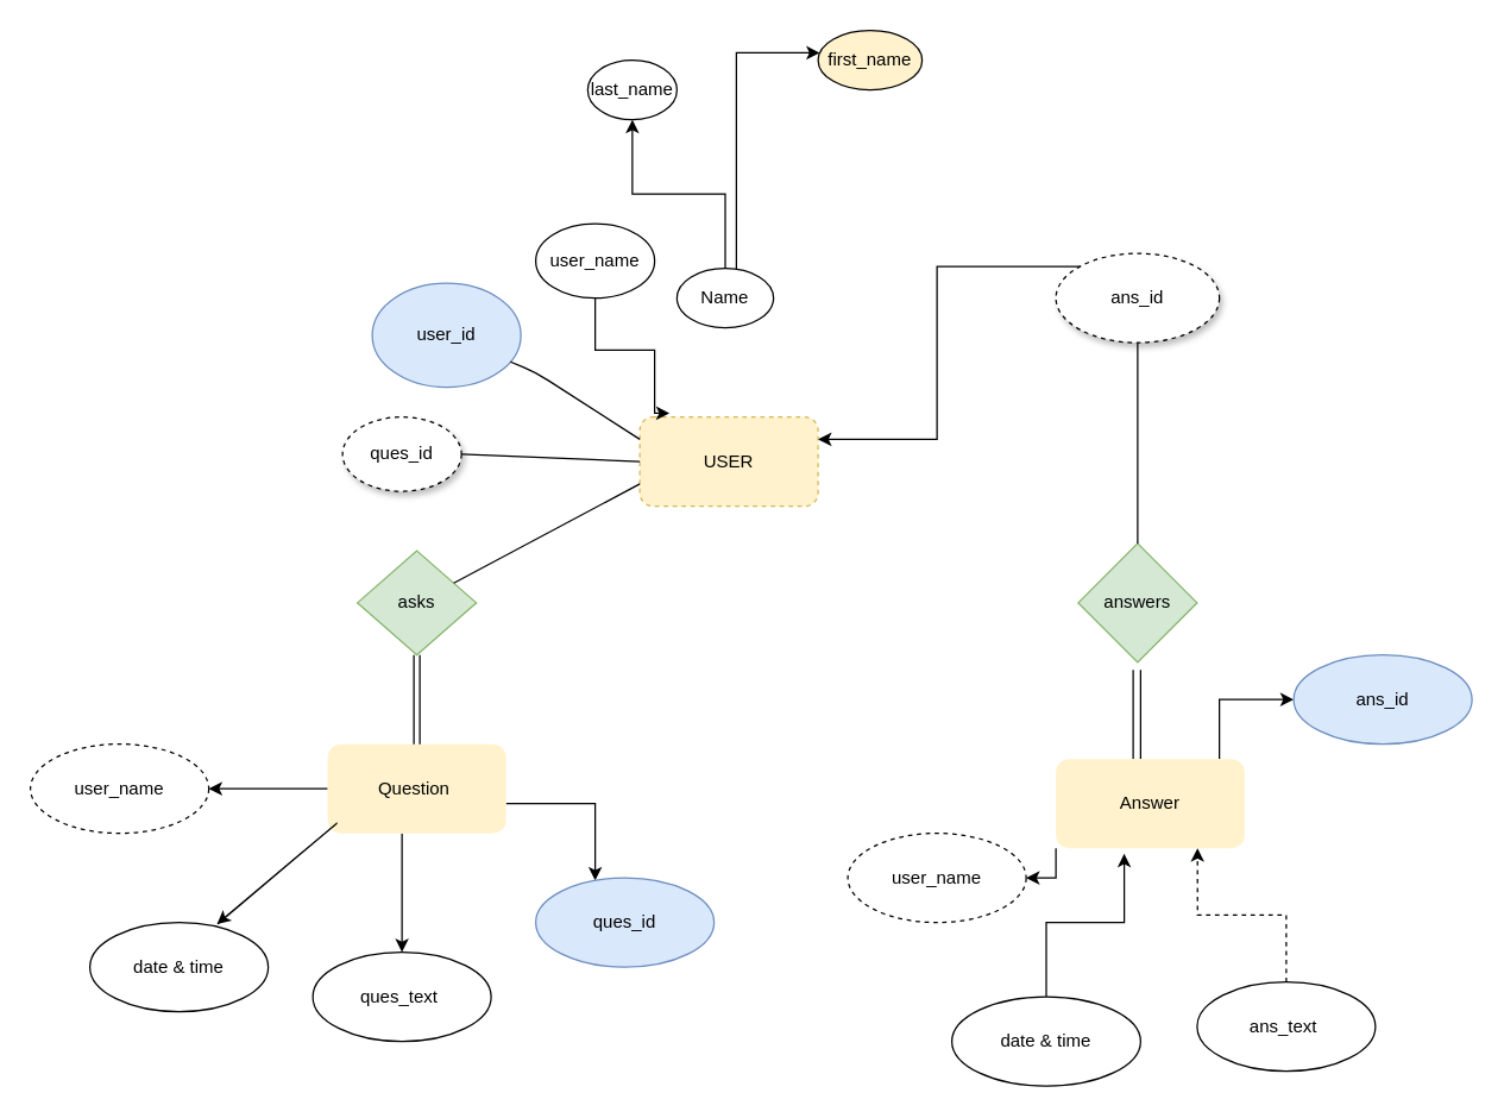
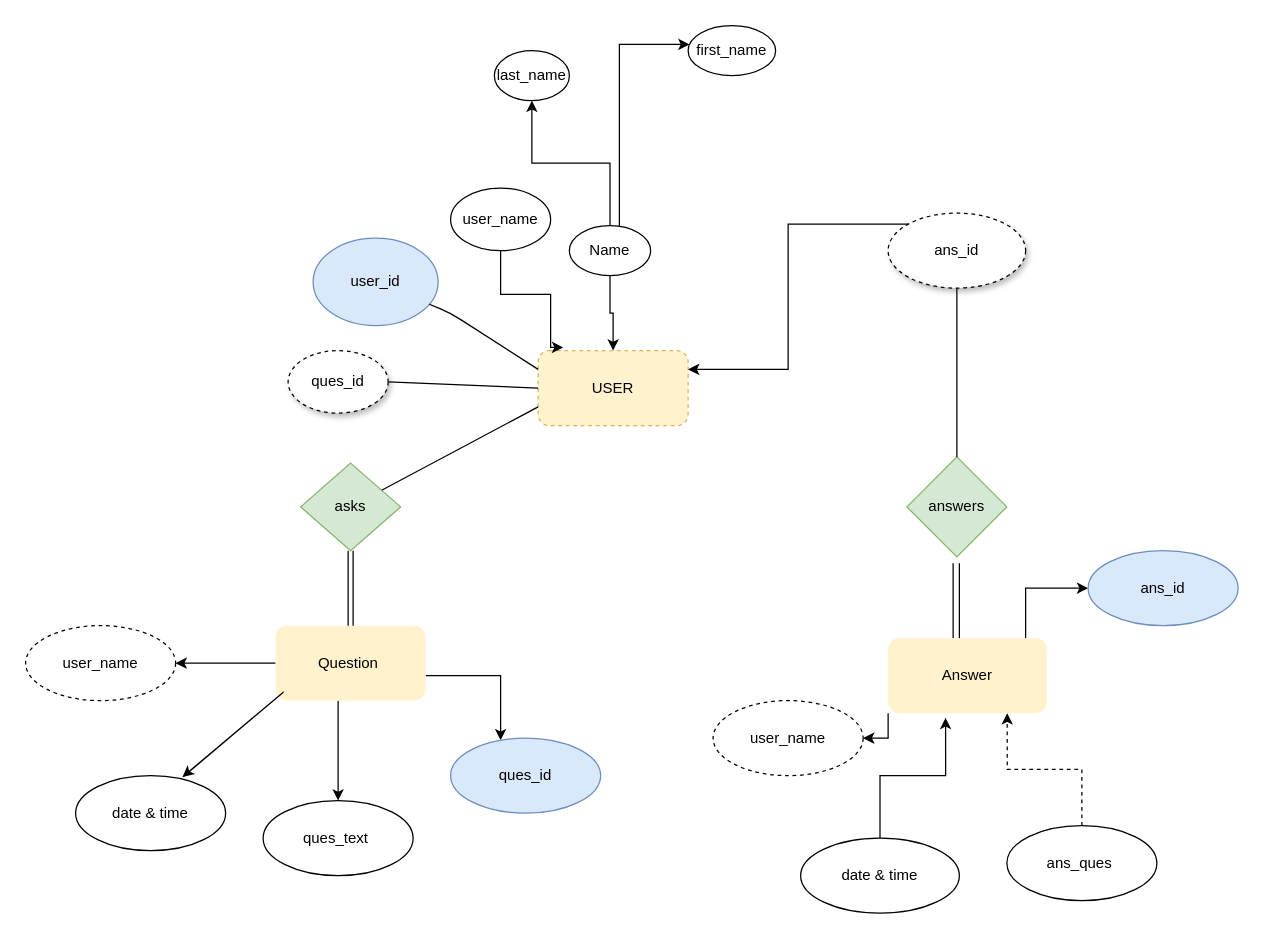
  <mxCell id="0" />
  <mxCell id="1" parent="0" />
  <mxCell id="2" value="USER" style="rounded=1;whiteSpace=wrap;html=1;fillColor=#fff2cc;strokeColor=#d6b656;dashed=1;" vertex="1" parent="1"><mxGeometry x="430" y="280" width="120" height="60" as="geometry" /></mxCell>
  <mxCell id="3" value="" style="edgeStyle=orthogonalEdgeStyle;rounded=0;orthogonalLoop=1;jettySize=auto;html=1;shadow=0;" edge="1" parent="1" source="6" target="25"><mxGeometry relative="1" as="geometry" /></mxCell>
  <mxCell id="4" value="" style="edgeStyle=orthogonalEdgeStyle;rounded=0;orthogonalLoop=1;jettySize=auto;html=1;shadow=0;" edge="1" parent="1" source="6" target="26"><mxGeometry relative="1" as="geometry"><Array as="points"><mxPoint x="270" y="600" /><mxPoint x="270" y="600" /></Array></mxGeometry></mxCell>
  <mxCell id="5" value="" style="edgeStyle=orthogonalEdgeStyle;rounded=0;orthogonalLoop=1;jettySize=auto;html=1;shadow=0;" edge="1" parent="1" source="6" target="27"><mxGeometry relative="1" as="geometry"><Array as="points"><mxPoint x="400" y="540" /></Array></mxGeometry></mxCell>
  <mxCell id="6" value="Question&lt;span style=&quot;white-space: pre&quot;&gt; &lt;/span&gt;" style="rounded=1;whiteSpace=wrap;html=1;fillColor=#fff2cc;strokeColor=none;" vertex="1" parent="1"><mxGeometry x="220" y="500" width="120" height="60" as="geometry" /></mxCell>
  <mxCell id="7" value="ques_id" style="ellipse;whiteSpace=wrap;html=1;dashed=1;shadow=1;" vertex="1" parent="1"><mxGeometry x="230" y="280" width="80" height="50" as="geometry" /></mxCell>
  <mxCell id="8" style="edgeStyle=orthogonalEdgeStyle;rounded=0;orthogonalLoop=1;jettySize=auto;html=1;entryX=0.167;entryY=-0.043;entryDx=0;entryDy=0;entryPerimeter=0;shadow=0;" edge="1" parent="1" source="9" target="2"><mxGeometry relative="1" as="geometry"><Array as="points"><mxPoint x="400" y="235" /><mxPoint x="440" y="235" /></Array></mxGeometry></mxCell>
  <mxCell id="9" value="user_name" style="ellipse;whiteSpace=wrap;html=1;" vertex="1" parent="1"><mxGeometry x="360" y="150" width="80" height="50" as="geometry" /></mxCell>
+ <mxCell id="10" value="" style="edgeStyle=orthogonalEdgeStyle;rounded=0;orthogonalLoop=1;jettySize=auto;html=1;" edge="1" parent="1" source="13" target="2"><mxGeometry relative="1" as="geometry" /></mxCell>
  <mxCell id="11" value="" style="edgeStyle=orthogonalEdgeStyle;rounded=0;orthogonalLoop=1;jettySize=auto;html=1;shadow=0;" edge="1" parent="1" source="13" target="39"><mxGeometry relative="1" as="geometry"><Array as="points"><mxPoint x="495" y="35" /></Array></mxGeometry></mxCell>
  <mxCell id="12" style="edgeStyle=orthogonalEdgeStyle;rounded=0;orthogonalLoop=1;jettySize=auto;html=1;shadow=0;" edge="1" parent="1" source="13" target="40"><mxGeometry relative="1" as="geometry"><mxPoint x="480" y="20" as="targetPoint" /></mxGeometry></mxCell>
  <mxCell id="13" value="Name" style="ellipse;whiteSpace=wrap;html=1;" vertex="1" parent="1"><mxGeometry x="455" y="180" width="65" height="40" as="geometry" /></mxCell>
  <mxCell id="14" style="edgeStyle=orthogonalEdgeStyle;rounded=0;orthogonalLoop=1;jettySize=auto;html=1;exitX=0;exitY=0;exitDx=0;exitDy=0;entryX=1;entryY=0.25;entryDx=0;entryDy=0;" edge="1" parent="1" source="15" target="2"><mxGeometry relative="1" as="geometry"><mxPoint x="550" y="290" as="targetPoint" /></mxGeometry></mxCell>
  <mxCell id="15" value="ans_id" style="ellipse;whiteSpace=wrap;html=1;dashed=1;shadow=1;" vertex="1" parent="1"><mxGeometry x="710" y="170" width="110" height="60" as="geometry" /></mxCell>
  <mxCell id="16" value="" style="edgeStyle=orthogonalEdgeStyle;rounded=0;orthogonalLoop=1;jettySize=auto;html=1;shadow=0;shape=link;" edge="1" parent="1" source="17" target="6"><mxGeometry relative="1" as="geometry" /></mxCell>
  <mxCell id="17" value="asks" style="rhombus;whiteSpace=wrap;html=1;shadow=0;fillColor=#d5e8d4;strokeColor=#82b366;" vertex="1" parent="1"><mxGeometry x="240" y="370" width="80" height="70" as="geometry" /></mxCell>
  <mxCell id="18" value="answers" style="rhombus;whiteSpace=wrap;html=1;shadow=0;fillColor=#d5e8d4;strokeColor=#82b366;" vertex="1" parent="1"><mxGeometry x="725" y="365" width="80" height="80" as="geometry" /></mxCell>
  <mxCell id="19" value="" style="endArrow=none;html=1;shadow=0;entryX=0;entryY=0.5;entryDx=0;entryDy=0;exitX=1;exitY=0.5;exitDx=0;exitDy=0;" edge="1" parent="1" source="7" target="2"><mxGeometry width="50" height="50" relative="1" as="geometry"><mxPoint x="360" y="310" as="sourcePoint" /><mxPoint x="410" y="260" as="targetPoint" /></mxGeometry></mxCell>
  <mxCell id="20" value="" style="endArrow=none;html=1;shadow=0;exitX=0;exitY=0.75;exitDx=0;exitDy=0;" edge="1" parent="1" source="2" target="17"><mxGeometry width="50" height="50" relative="1" as="geometry"><mxPoint x="440" y="430" as="sourcePoint" /><mxPoint x="490" y="380" as="targetPoint" /><Array as="points" /></mxGeometry></mxCell>
  <mxCell id="21" value="" style="edgeStyle=orthogonalEdgeStyle;rounded=0;orthogonalLoop=1;jettySize=auto;html=1;shadow=0;shape=link;width=5;" edge="1" parent="1"><mxGeometry relative="1" as="geometry"><mxPoint x="764.5" y="450" as="sourcePoint" /><mxPoint x="764.5" y="510" as="targetPoint" /><Array as="points"><mxPoint x="764.5" y="460" /><mxPoint x="764.5" y="460" /></Array></mxGeometry></mxCell>
  <mxCell id="22" value="" style="endArrow=none;html=1;shadow=0;entryX=0.5;entryY=0;entryDx=0;entryDy=0;exitX=0.5;exitY=1;exitDx=0;exitDy=0;" edge="1" parent="1" source="15" target="18"><mxGeometry width="50" height="50" relative="1" as="geometry"><mxPoint x="750" y="240" as="sourcePoint" /><mxPoint x="559.999" y="305.176" as="targetPoint" /><Array as="points"><mxPoint x="765" y="260" /></Array></mxGeometry></mxCell>
  <mxCell id="23" value="user_id" style="ellipse;whiteSpace=wrap;html=1;fillColor=#dae8fc;strokeColor=#6c8ebf;" vertex="1" parent="1"><mxGeometry x="250" y="190" width="100" height="70" as="geometry" /></mxCell>
  <mxCell id="24" value="" style="endArrow=none;html=1;shadow=0;entryX=0;entryY=0.25;entryDx=0;entryDy=0;" edge="1" parent="1" source="23" target="2"><mxGeometry width="50" height="50" relative="1" as="geometry"><mxPoint x="330" y="270" as="sourcePoint" /><mxPoint x="380" y="220" as="targetPoint" /><Array as="points"><mxPoint x="360" y="250" /></Array></mxGeometry></mxCell>
  <mxCell id="25" value="user_name" style="ellipse;whiteSpace=wrap;html=1;rounded=1;dashed=1;" vertex="1" parent="1"><mxGeometry x="20" y="500" width="120" height="60" as="geometry" /></mxCell>
  <mxCell id="26" value="ques_text&amp;nbsp;" style="ellipse;whiteSpace=wrap;html=1;rounded=1;" vertex="1" parent="1"><mxGeometry x="210" y="640" width="120" height="60" as="geometry" /></mxCell>
  <mxCell id="27" value="ques_id" style="ellipse;whiteSpace=wrap;html=1;rounded=1;fillColor=#dae8fc;strokeColor=#6c8ebf;" vertex="1" parent="1"><mxGeometry x="360" y="590" width="120" height="60" as="geometry" /></mxCell>
  <mxCell id="28" value="date &amp;amp; time" style="ellipse;whiteSpace=wrap;html=1;rounded=1;" vertex="1" parent="1"><mxGeometry x="60" y="620" width="120" height="60" as="geometry" /></mxCell>
  <mxCell id="29" value="" style="endArrow=classic;html=1;shadow=0;entryX=0.713;entryY=0.017;entryDx=0;entryDy=0;entryPerimeter=0;" edge="1" parent="1" target="28"><mxGeometry width="50" height="50" relative="1" as="geometry"><mxPoint x="146" y="621" as="sourcePoint" /><mxPoint x="190" y="570" as="targetPoint" /><Array as="points"><mxPoint x="230" y="550" /></Array></mxGeometry></mxCell>
  <mxCell id="30" value="" style="edgeStyle=orthogonalEdgeStyle;rounded=0;orthogonalLoop=1;jettySize=auto;html=1;shadow=0;" edge="1" source="32" target="33" parent="1"><mxGeometry relative="1" as="geometry"><Array as="points"><mxPoint x="710" y="590" /></Array></mxGeometry></mxCell>
  <mxCell id="31" value="" style="edgeStyle=orthogonalEdgeStyle;rounded=0;orthogonalLoop=1;jettySize=auto;html=1;shadow=0;" edge="1" source="32" target="36" parent="1"><mxGeometry relative="1" as="geometry"><Array as="points"><mxPoint x="820" y="540" /></Array></mxGeometry></mxCell>
  <mxCell id="32" value="Answer" style="rounded=1;whiteSpace=wrap;html=1;fillColor=#fff2cc;strokeColor=none;" vertex="1" parent="1"><mxGeometry x="710" y="510" width="127" height="60" as="geometry" /></mxCell>
  <mxCell id="33" value="user_name" style="ellipse;whiteSpace=wrap;html=1;rounded=1;dashed=1;" vertex="1" parent="1"><mxGeometry x="570" y="560" width="120" height="60" as="geometry" /></mxCell>
  <mxCell id="34" style="edgeStyle=orthogonalEdgeStyle;rounded=0;orthogonalLoop=1;jettySize=auto;html=1;entryX=0.75;entryY=1;entryDx=0;entryDy=0;shadow=0;dashed=1;" edge="1" parent="1" source="35" target="32"><mxGeometry relative="1" as="geometry" /></mxCell>
- <mxCell id="35" value="ans_text&amp;nbsp;" style="ellipse;whiteSpace=wrap;html=1;rounded=1;" vertex="1" parent="1"><mxGeometry x="805" y="660" width="120" height="60" as="geometry" /></mxCell>
+ <mxCell id="35" value="ans_ques&amp;nbsp;" style="ellipse;whiteSpace=wrap;html=1;rounded=1;" vertex="1" parent="1"><mxGeometry x="805" y="660" width="120" height="60" as="geometry" /></mxCell>
  <mxCell id="36" value="ans_id" style="ellipse;whiteSpace=wrap;html=1;rounded=1;fillColor=#dae8fc;strokeColor=#6c8ebf;" vertex="1" parent="1"><mxGeometry x="870" y="440" width="120" height="60" as="geometry" /></mxCell>
  <mxCell id="37" style="edgeStyle=orthogonalEdgeStyle;rounded=0;orthogonalLoop=1;jettySize=auto;html=1;entryX=0.362;entryY=1.063;entryDx=0;entryDy=0;entryPerimeter=0;shadow=0;" edge="1" parent="1" source="38" target="32"><mxGeometry relative="1" as="geometry" /></mxCell>
  <mxCell id="38" value="date &amp;amp; time" style="ellipse;whiteSpace=wrap;html=1;rounded=1;" vertex="1" parent="1"><mxGeometry x="640" y="670" width="127" height="60" as="geometry" /></mxCell>
- <mxCell id="39" value="first_name" style="ellipse;whiteSpace=wrap;html=1;fillColor=#fff2cc;" vertex="1" parent="1"><mxGeometry x="550" y="20" width="70" height="40" as="geometry" /></mxCell>
+ <mxCell id="39" value="first_name" style="ellipse;whiteSpace=wrap;html=1;" vertex="1" parent="1"><mxGeometry x="550" y="20" width="70" height="40" as="geometry" /></mxCell>
  <mxCell id="40" value="last_name" style="ellipse;whiteSpace=wrap;html=1;" vertex="1" parent="1"><mxGeometry x="395" y="40" width="60" height="40" as="geometry" /></mxCell>
